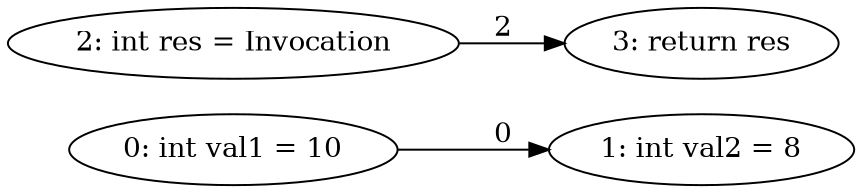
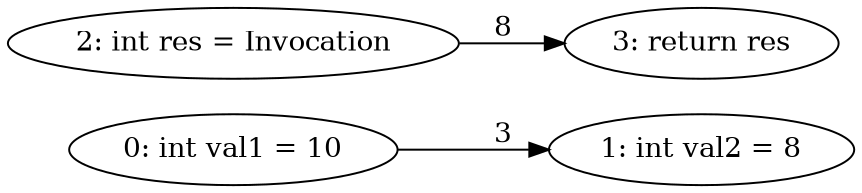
  digraph {
    rankdir=LR
    n1 [label="0: int val1 = 10"]
    n2 [label="1: int val2 = 8"]
    n3 [label="2: int res = Invocation"]
    n4 [label="3: return res"]
-   n1 -> n2 [label=0]
-   n3 -> n4 [label=2]
+   n1 -> n2 [label=3]
+   n3 -> n4 [label=8]
  }
